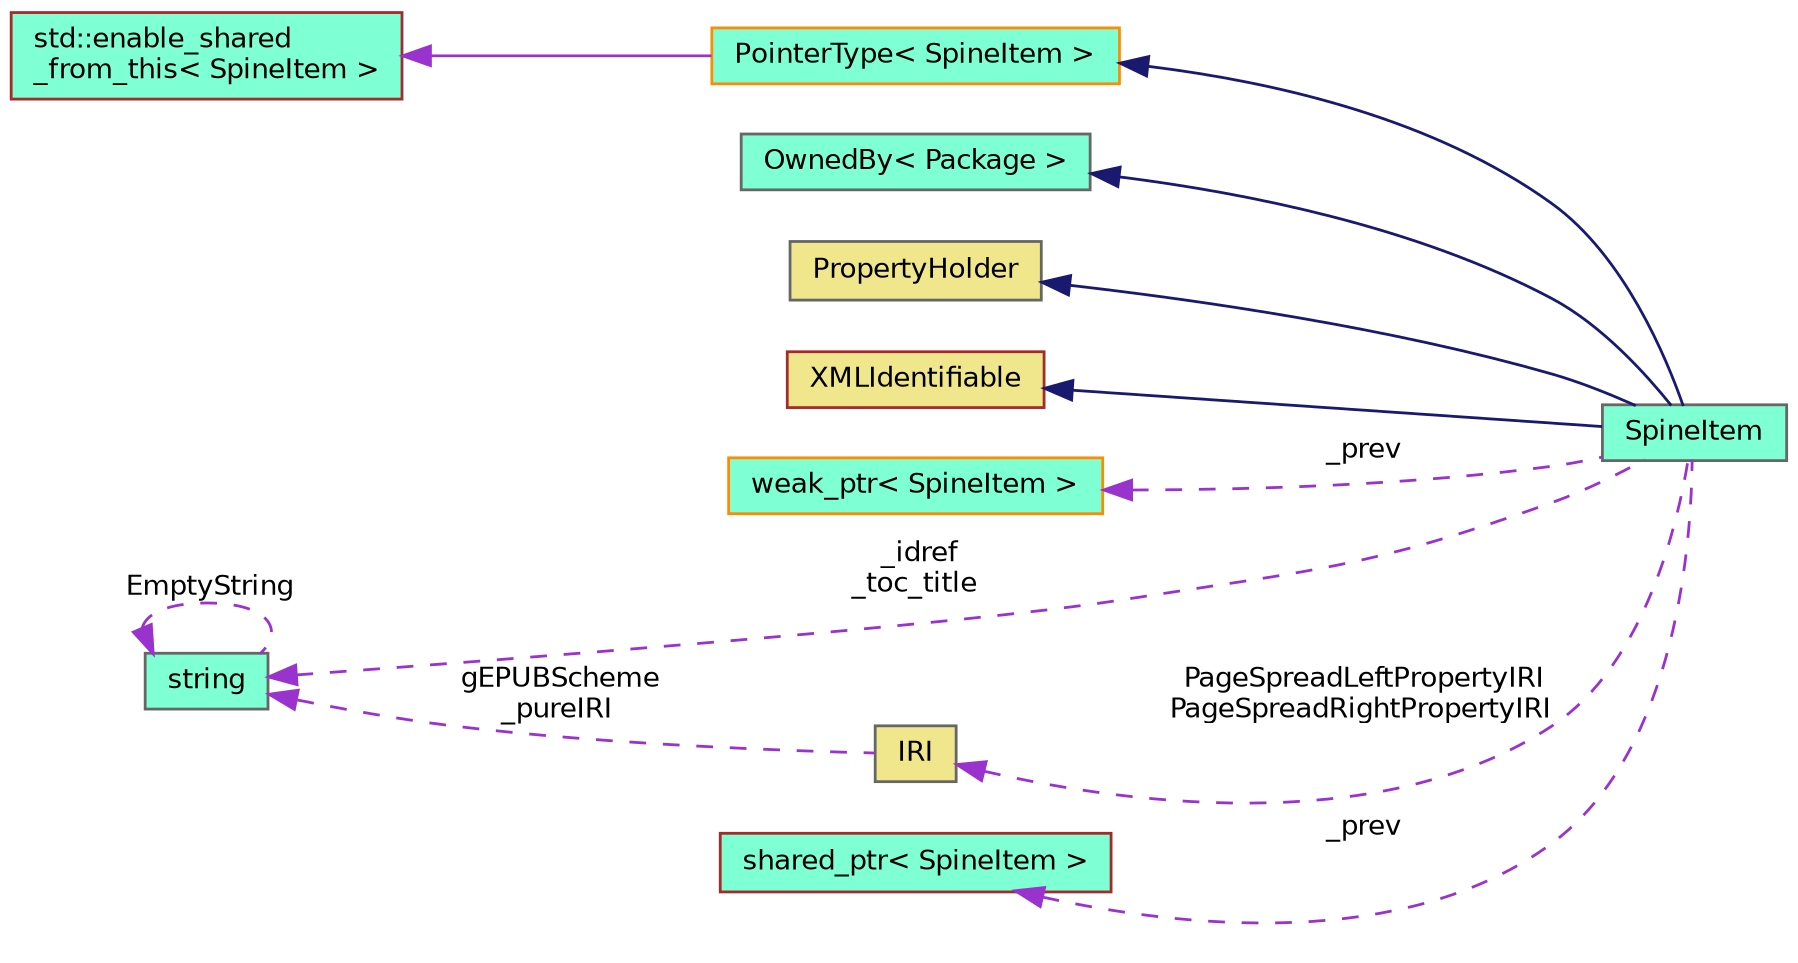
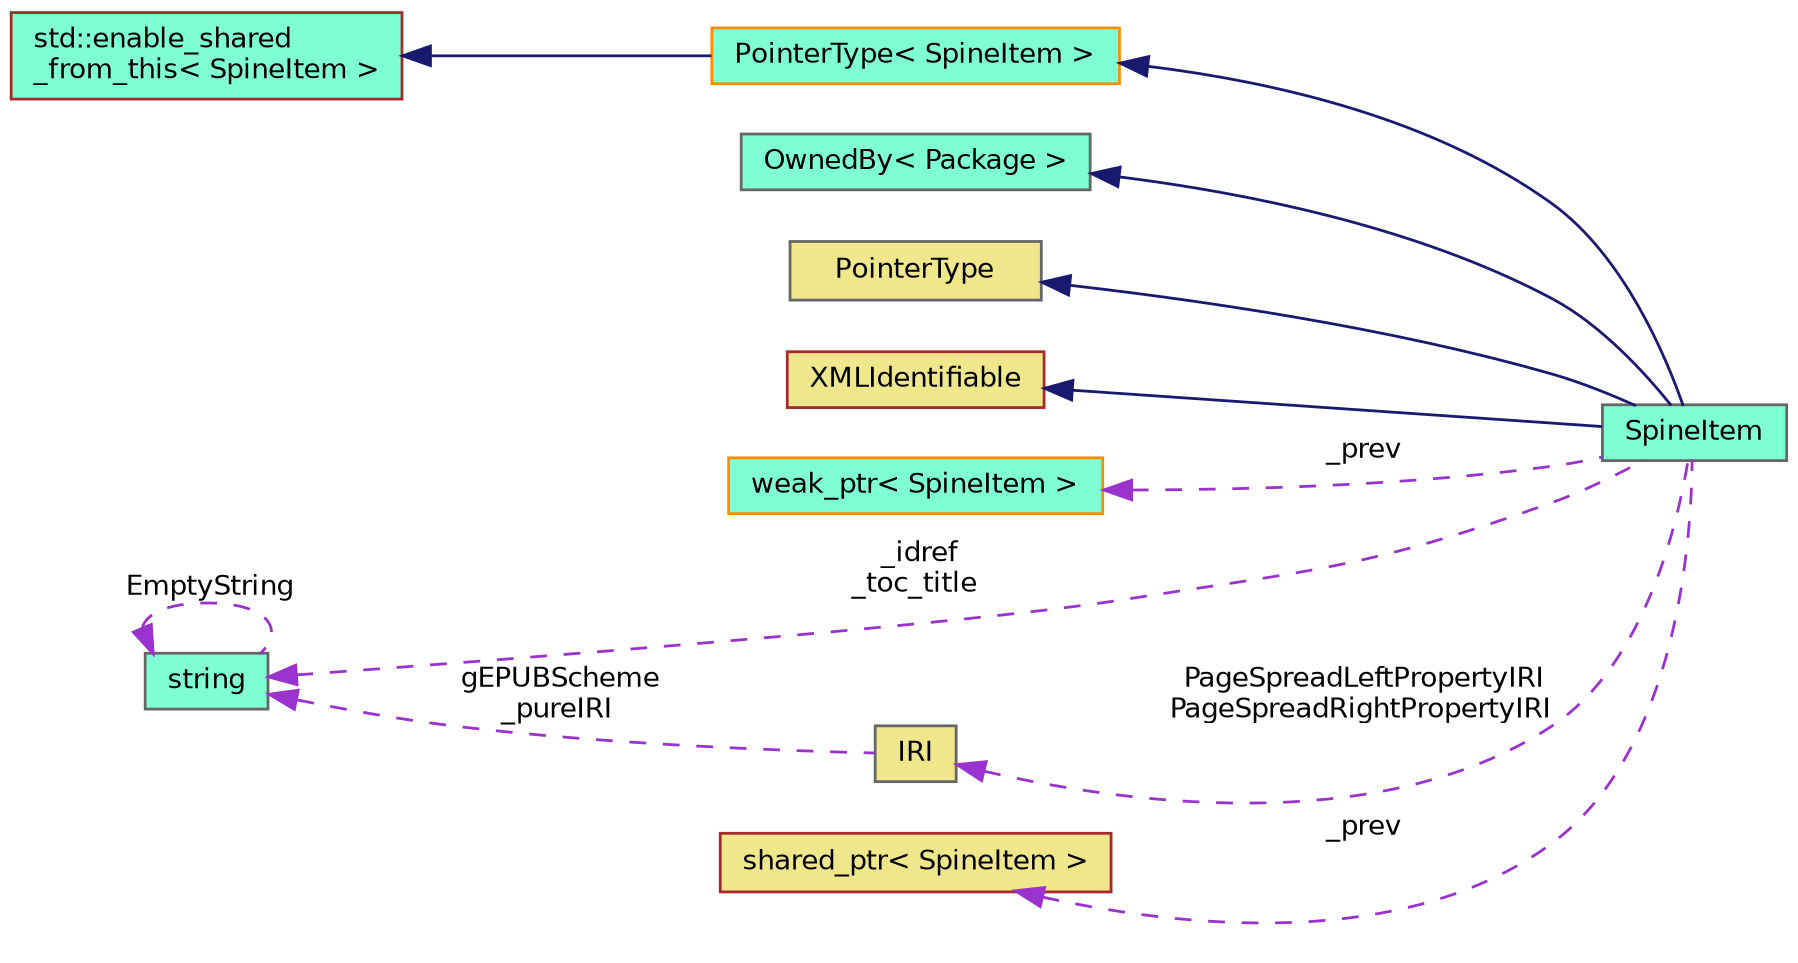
  digraph {
    rankdir=LR
    node [color=gray40 fillcolor=aquamarine fontname=Helvetica fontsize=10 shape=record style=filled]
    edge [color=darkorchid3 dir=back fontname=Helvetica fontsize=10 labelfontname=Helvetica labelfontsize=10 style=dashed]
    n1 [fontcolor=black height=0.2 label=SpineItem width=0.4]
    n2 [color=darkorange height=0.2 label="PointerType\< SpineItem \>" width=0.4]
    n3 [color=brown height=0.2 label="std::enable_shared\l_from_this\< SpineItem \>" width=0.4]
    n4 [height=0.2 label="OwnedBy\< Package \>" width=0.4]
-   n5 [fillcolor=khaki height=0.2 label=PropertyHolder width=0.4]
+   n5 [fillcolor=khaki height=0.2 label=PointerType width=0.4]
    n6 [color=brown fillcolor=khaki height=0.2 label=XMLIdentifiable width=0.4]
    n7 [color=darkorange height=0.2 label="weak_ptr\< SpineItem \>" width=0.4]
    n8 [height=0.2 label=string width=0.4]
    n9 [fillcolor=khaki height=0.2 label=IRI width=0.4]
-   n10 [color=brown height=0.2 label="shared_ptr\< SpineItem \>" width=0.4]
+   n10 [color=brown fillcolor=khaki height=0.2 label="shared_ptr\< SpineItem \>" width=0.4]
    n2 -> n1 [color=midnightblue style=solid]
-   n3 -> n2 [style=solid]
+   n3 -> n2 [color=midnightblue style=solid]
    n4 -> n1 [color=midnightblue style=solid]
    n5 -> n1 [color=midnightblue style=solid]
    n6 -> n1 [color=midnightblue style=solid]
    n7 -> n1 [label=" _prev"]
    n8 -> n1 [label=" _idref\n_toc_title"]
    n8 -> n8 [label=" EmptyString"]
    n8 -> n9 [label=" gEPUBScheme\n_pureIRI"]
    n9 -> n1 [label=" PageSpreadLeftPropertyIRI\nPageSpreadRightPropertyIRI"]
    n10 -> n1 [label=" _prev"]
  }
